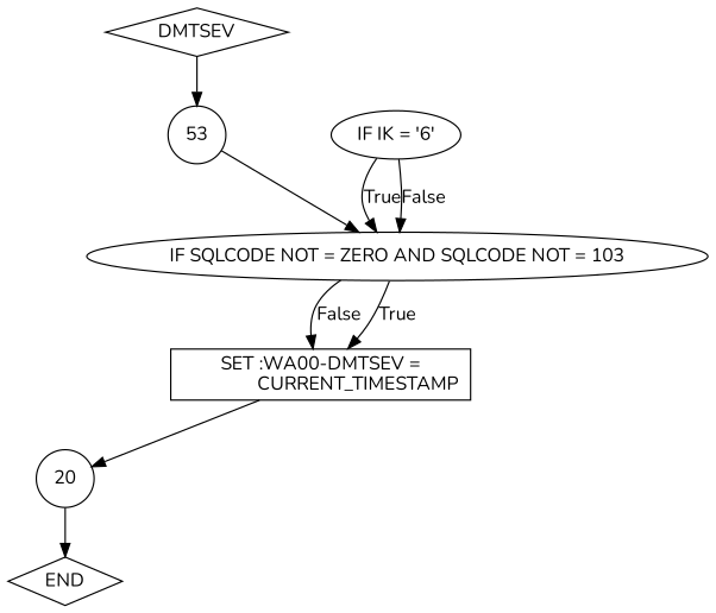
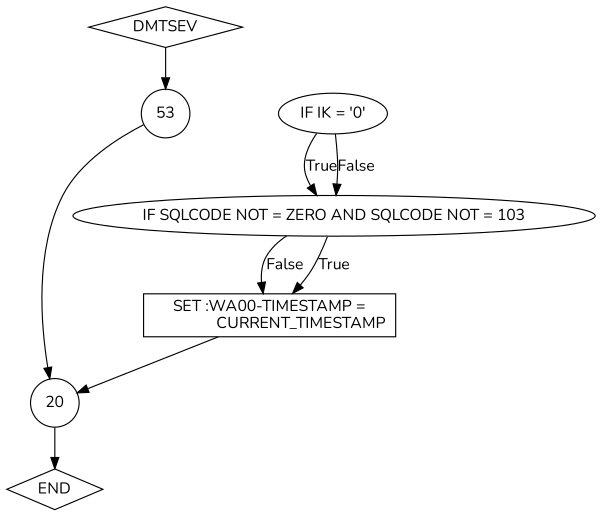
  digraph {
    fontname=Nunito
    node [fontname=Nunito shape=diamond]
    edge [fontname=Nunito]
    n1 [label=DMTSEV]
    n2 [label=53 shape=circle]
    n3 [label="IF SQLCODE NOT = ZERO AND SQLCODE NOT = 103" shape=ellipse]
-   n4 [label="IF IK = '6'" shape=ellipse]
-   n5 [label="SET :WA00-DMTSEV =\n               CURRENT_TIMESTAMP" shape=box]
+   n4 [label="IF IK = '0'" shape=ellipse]
+   n5 [label="SET :WA00-TIMESTAMP =\n               CURRENT_TIMESTAMP" shape=box]
    n6 [label=20 shape=circle]
    n7 [label=END]
    n1 -> n2
-   n2 -> n3
+   n2 -> n6
    n3 -> n5 [label=True]
    n3 -> n5 [label=False]
    n4 -> n3 [label=True]
    n4 -> n3 [label=False]
    n5 -> n6
    n6 -> n7
  }
